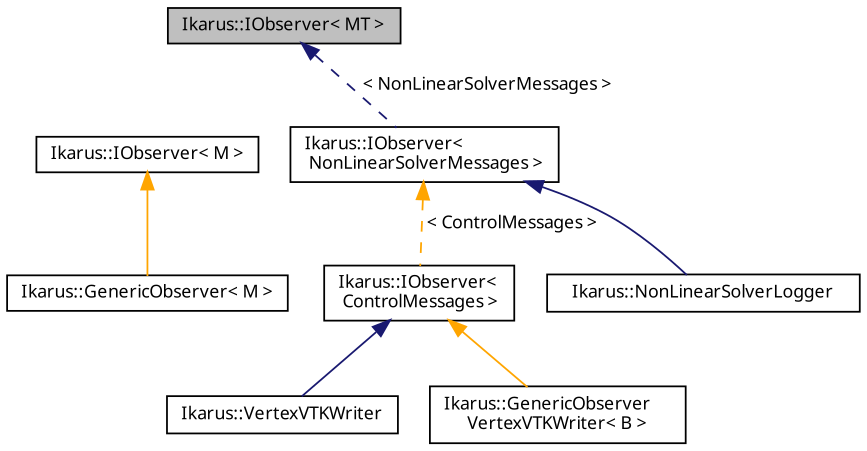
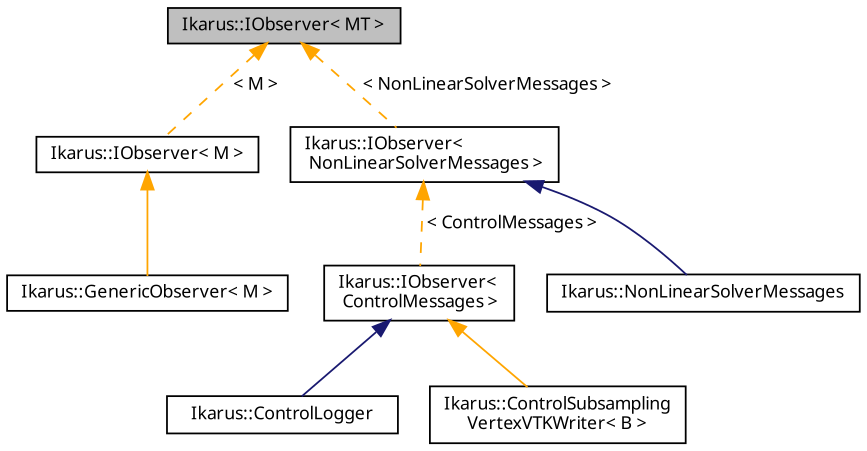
  digraph {
    fontname="Noto Sans"
    rankdir=TB
    node [color=black fillcolor=white fontname="Noto Sans" fontsize=10 shape=record style=filled]
    edge [color=orange dir=back fontname="Noto Sans" fontsize=10 labelfontname=Helvetica labelfontsize=10 style=solid]
    n1 [fillcolor=grey75 fontcolor=black height=0.2 label="Ikarus::IObserver\< MT \>" width=0.4]
    n2 [height=0.2 label="Ikarus::IObserver\< M \>" width=0.4]
    n3 [height=0.2 label="Ikarus::IObserver\<\l NonLinearSolverMessages \>" width=0.4]
    n4 [height=0.2 label="Ikarus::IObserver\<\l ControlMessages \>" width=0.4]
-   n5 [height=0.2 label="Ikarus::VertexVTKWriter" width=0.4]
-   n6 [height=0.2 label="Ikarus::GenericObserver\lVertexVTKWriter\< B \>" width=0.4]
+   n5 [height=0.2 label="Ikarus::ControlLogger" width=0.4]
+   n6 [height=0.2 label="Ikarus::ControlSubsampling\lVertexVTKWriter\< B \>" width=0.4]
    n7 [height=0.2 label="Ikarus::GenericObserver\< M \>" width=0.4]
-   n8 [height=0.2 label="Ikarus::NonLinearSolverLogger" width=0.4]
-   n1 -> n3 [color=midnightblue label=" \< NonLinearSolverMessages \>" style=dashed]
+   n8 [height=0.2 label="Ikarus::NonLinearSolverMessages" width=0.4]
+   n1 -> n2 [label=" \< M \>" style=dashed]
+   n1 -> n3 [label=" \< NonLinearSolverMessages \>" style=dashed]
    n2 -> n7
    n3 -> n4 [label=" \< ControlMessages \>" style=dashed]
    n3 -> n8 [color=midnightblue]
    n4 -> n5 [color=midnightblue]
    n4 -> n6
  }
